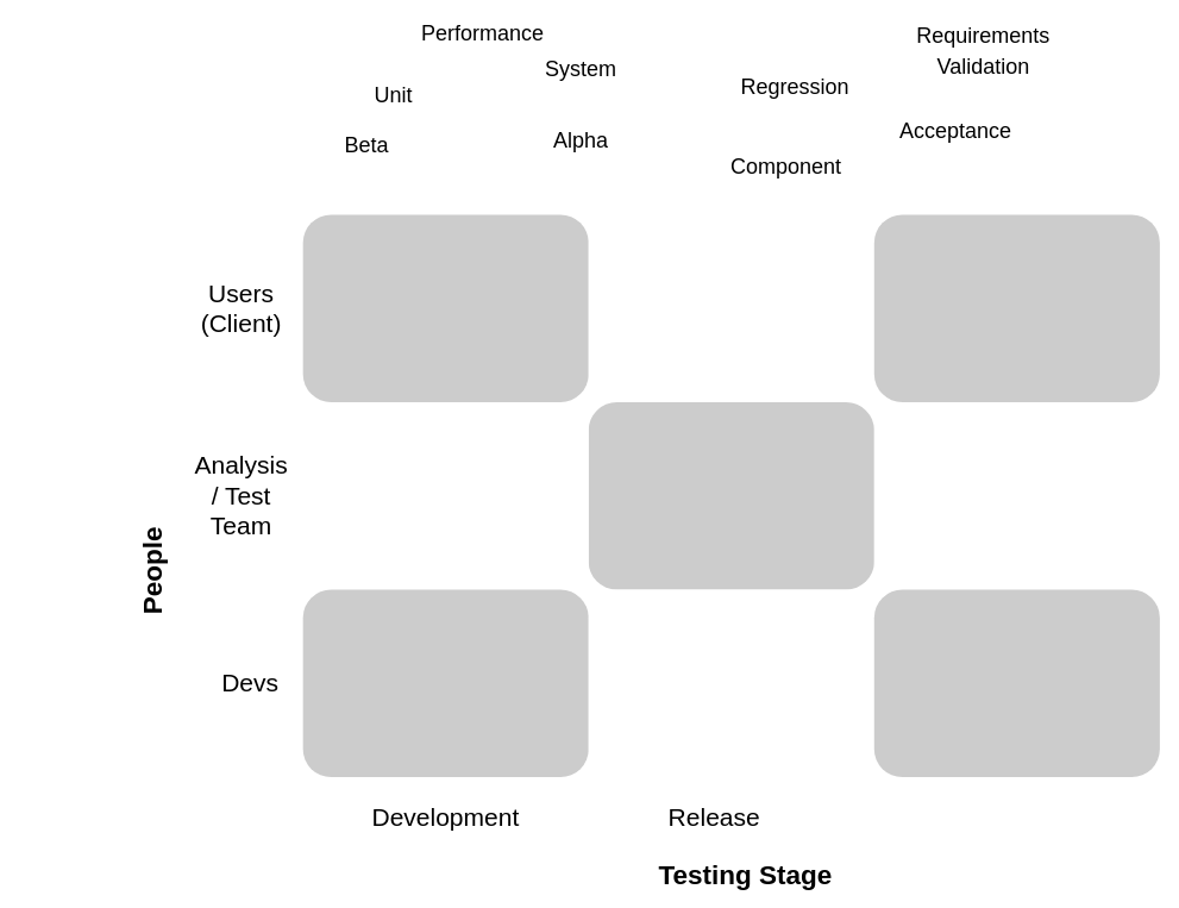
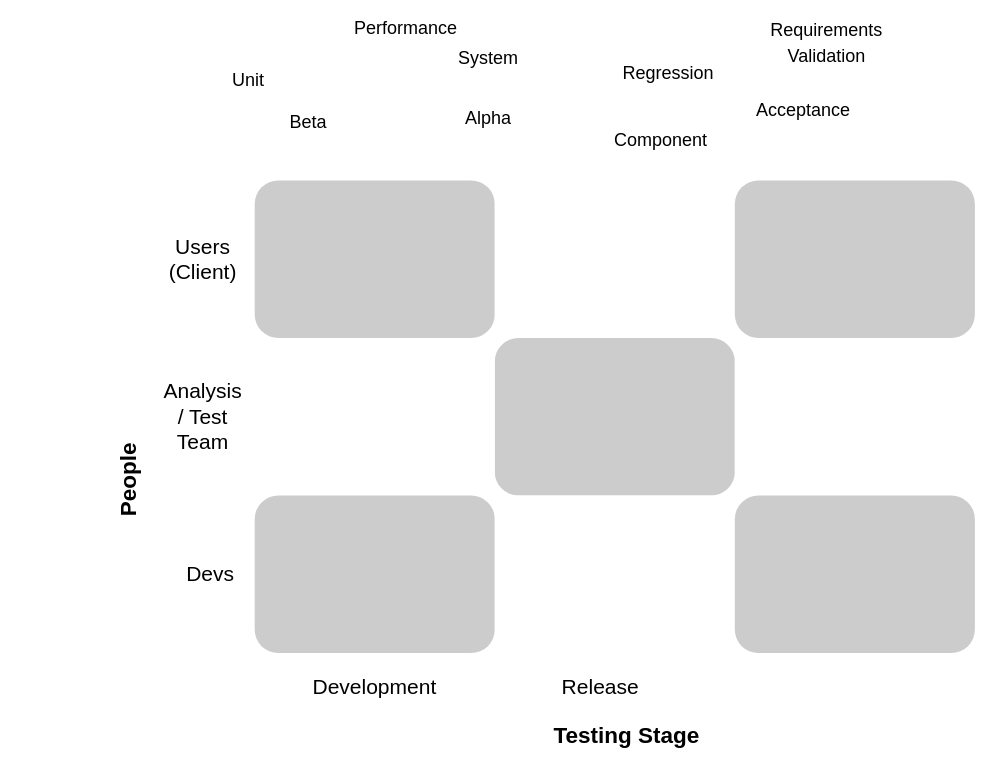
  <mxCell id="0" />
  <mxCell id="1" parent="0" />
  <mxCell id="2" value="" style="rounded=1;whiteSpace=wrap;html=1;fontColor=#000000;fillColor=#CCCCCC;strokeColor=none;" vertex="1" parent="1"><mxGeometry x="339" width="320" height="210" as="geometry" y="240" /></mxCell>
  <mxCell id="3" value="" style="rounded=1;whiteSpace=wrap;html=1;fontColor=#000000;fillColor=#FFFFFF;strokeColor=none;" vertex="1" parent="1"><mxGeometry x="659" width="320" height="210" as="geometry" y="240" /></mxCell>
  <mxCell id="4" value="" style="rounded=1;whiteSpace=wrap;html=1;fontColor=#000000;fillColor=#CCCCCC;strokeColor=none;" vertex="1" parent="1"><mxGeometry x="979" width="320" height="210" as="geometry" y="240" /></mxCell>
  <mxCell id="5" value="" style="rounded=1;whiteSpace=wrap;html=1;fontColor=#000000;fillColor=#CCCCCC;strokeColor=none;" vertex="1" parent="1"><mxGeometry x="659" y="450" width="320" height="210" as="geometry" /></mxCell>
  <mxCell id="6" value="" style="rounded=1;whiteSpace=wrap;html=1;fontColor=#000000;fillColor=#FFFFFF;strokeColor=none;" vertex="1" parent="1"><mxGeometry x="339" y="450" width="320" height="210" as="geometry" /></mxCell>
  <mxCell id="7" value="" style="rounded=1;whiteSpace=wrap;html=1;fontColor=#000000;fillColor=#FFFFFF;strokeColor=none;" vertex="1" parent="1"><mxGeometry x="979" y="450" width="320" height="210" as="geometry" /></mxCell>
  <mxCell id="8" value="" style="rounded=1;whiteSpace=wrap;html=1;fontColor=#000000;fillColor=#CCCCCC;strokeColor=none;" vertex="1" parent="1"><mxGeometry x="339" y="660" width="320" height="210" as="geometry" /></mxCell>
  <mxCell id="9" value="" style="rounded=1;whiteSpace=wrap;html=1;fontColor=#000000;fillColor=#FFFFFF;strokeColor=none;" vertex="1" parent="1"><mxGeometry x="659" y="660" width="320" height="210" as="geometry" /></mxCell>
  <mxCell id="10" value="" style="rounded=1;whiteSpace=wrap;html=1;fontColor=#000000;fillColor=#CCCCCC;strokeColor=none;" vertex="1" parent="1"><mxGeometry x="979" y="660" width="320" height="210" as="geometry" /></mxCell>
  <mxCell id="11" value="&lt;font style=&quot;font-size: 28px;&quot;&gt;Development&lt;/font&gt;" style="text;html=1;strokeColor=none;fillColor=none;align=center;verticalAlign=middle;whiteSpace=wrap;rounded=0;fontColor=#000000;" vertex="1" parent="1"><mxGeometry x="469" y="900" width="60" height="30" as="geometry" /></mxCell>
  <mxCell id="12" value="&lt;font style=&quot;font-size: 28px;&quot;&gt;Release&lt;/font&gt;" style="text;html=1;strokeColor=none;fillColor=none;align=center;verticalAlign=middle;whiteSpace=wrap;rounded=0;fontColor=#000000;" vertex="1" parent="1"><mxGeometry x="770" y="900" width="60" height="30" as="geometry" /></mxCell>
  <mxCell id="13" value="&lt;font style=&quot;font-size: 28px;&quot;&gt;Users (Client)&lt;/font&gt;" style="text;html=1;strokeColor=none;fillColor=none;align=center;verticalAlign=middle;whiteSpace=wrap;rounded=0;fontColor=#000000;" vertex="1" parent="1"><mxGeometry x="240" y="330" width="60" height="30" as="geometry" /></mxCell>
  <mxCell id="14" value="&lt;font style=&quot;font-size: 30px;&quot;&gt;&lt;b&gt;Testing Stage&lt;/b&gt;&lt;/font&gt;" style="text;html=1;strokeColor=none;fillColor=none;align=center;verticalAlign=middle;whiteSpace=wrap;rounded=0;fontColor=#000000;" vertex="1" parent="1"><mxGeometry x="685" y="965" width="300" height="30" as="geometry" /></mxCell>
  <mxCell id="15" value="&lt;font style=&quot;font-size: 30px;&quot;&gt;&lt;b&gt;People&lt;/b&gt;&lt;/font&gt;" style="text;html=1;strokeColor=none;fillColor=none;align=center;verticalAlign=middle;whiteSpace=wrap;rounded=0;fontColor=#000000;rotation=-90;" vertex="1" parent="1"><mxGeometry x="20" y="624" width="300" height="30" as="geometry" /></mxCell>
  <mxCell id="16" value="&lt;font style=&quot;font-size: 28px;&quot;&gt;Analysis / Test Team&lt;/font&gt;" style="text;html=1;strokeColor=none;fillColor=none;align=center;verticalAlign=middle;whiteSpace=wrap;rounded=0;fontColor=#000000;" vertex="1" parent="1"><mxGeometry x="240" y="540" width="60" height="30" as="geometry" /></mxCell>
  <mxCell id="17" value="&lt;font style=&quot;font-size: 28px;&quot;&gt;Devs&lt;/font&gt;" style="text;html=1;strokeColor=none;fillColor=none;align=center;verticalAlign=middle;whiteSpace=wrap;rounded=0;fontColor=#000000;" vertex="1" parent="1"><mxGeometry x="250" y="750" width="60" height="30" as="geometry" /></mxCell>
- <mxCell id="18" value="&lt;font style=&quot;font-size: 24px;&quot;&gt;Unit&lt;/font&gt;" style="text;html=1;strokeColor=none;fillColor=none;align=center;verticalAlign=middle;whiteSpace=wrap;rounded=0;fontSize=28;fontColor=#000000;" vertex="1" parent="1"><mxGeometry x="330" y="90" width="221" height="30" as="geometry" /></mxCell>
+ <mxCell id="18" value="&lt;font style=&quot;font-size: 24px;&quot;&gt;Unit&lt;/font&gt;" style="text;html=1;strokeColor=none;fillColor=none;align=center;verticalAlign=middle;whiteSpace=wrap;rounded=0;fontSize=28;fontColor=#000000;" vertex="1" parent="1"><mxGeometry x="220" y="90" width="221" height="30" as="geometry" /></mxCell>
  <mxCell id="19" value="&lt;font style=&quot;font-size: 24px;&quot;&gt;Component&lt;/font&gt;" style="text;html=1;strokeColor=none;fillColor=none;align=center;verticalAlign=middle;whiteSpace=wrap;rounded=0;fontSize=28;fontColor=#000000;" vertex="1" parent="1"><mxGeometry x="770" y="170" width="221" height="30" as="geometry" /></mxCell>
  <mxCell id="20" value="&lt;font style=&quot;font-size: 24px;&quot;&gt;System&lt;/font&gt;" style="text;html=1;strokeColor=none;fillColor=none;align=center;verticalAlign=middle;whiteSpace=wrap;rounded=0;fontSize=28;fontColor=#000000;" vertex="1" parent="1"><mxGeometry x="540" y="60" width="221" height="30" as="geometry" /></mxCell>
  <mxCell id="21" value="&lt;font style=&quot;font-size: 24px;&quot;&gt;Regression&lt;/font&gt;" style="text;html=1;strokeColor=none;fillColor=none;align=center;verticalAlign=middle;whiteSpace=wrap;rounded=0;fontSize=28;fontColor=#000000;" vertex="1" parent="1"><mxGeometry x="780" y="80" width="221" height="30" as="geometry" /></mxCell>
  <mxCell id="22" value="&lt;font style=&quot;font-size: 24px;&quot;&gt;Alpha&lt;/font&gt;" style="text;html=1;strokeColor=none;fillColor=none;align=center;verticalAlign=middle;whiteSpace=wrap;rounded=0;fontSize=28;fontColor=#000000;" vertex="1" parent="1"><mxGeometry x="540" y="140" width="221" height="30" as="geometry" /></mxCell>
  <mxCell id="23" value="&lt;font style=&quot;font-size: 24px;&quot;&gt;Beta&lt;/font&gt;" style="text;html=1;strokeColor=none;fillColor=none;align=center;verticalAlign=middle;whiteSpace=wrap;rounded=0;fontSize=28;fontColor=#000000;" vertex="1" parent="1"><mxGeometry x="300" y="145" width="221" height="30" as="geometry" /></mxCell>
  <mxCell id="24" value="&lt;font style=&quot;font-size: 24px;&quot;&gt;Acceptance&lt;/font&gt;" style="text;html=1;strokeColor=none;fillColor=none;align=center;verticalAlign=middle;whiteSpace=wrap;rounded=0;fontSize=28;fontColor=#000000;" vertex="1" parent="1"><mxGeometry x="960" y="130" width="221" height="30" as="geometry" /></mxCell>
  <mxCell id="25" value="&lt;font style=&quot;font-size: 24px;&quot;&gt;Performance&lt;/font&gt;" style="text;html=1;strokeColor=none;fillColor=none;align=center;verticalAlign=middle;whiteSpace=wrap;rounded=0;fontSize=28;fontColor=#000000;" vertex="1" parent="1"><mxGeometry x="430" y="20" width="221" height="30" as="geometry" /></mxCell>
  <mxCell id="26" value="&lt;font style=&quot;font-size: 24px;&quot;&gt;Requirements Validation&lt;/font&gt;" style="text;html=1;strokeColor=none;fillColor=none;align=center;verticalAlign=middle;whiteSpace=wrap;rounded=0;fontSize=28;fontColor=#000000;" vertex="1" parent="1"><mxGeometry x="991" y="40" width="221" height="30" as="geometry" /></mxCell>
